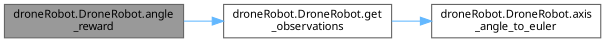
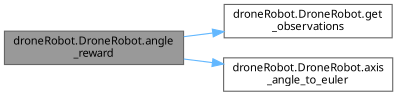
  digraph {
    fontname="Noto Sans"
    rankdir=LR
    node [color=grey40 fillcolor=white fontname="Noto Sans" fontsize=10 shape=box style=filled]
    edge [color=steelblue1 fontname="Noto Sans" fontsize=10 labelfontname=Helvetica labelfontsize=10 style=solid]
    n1 [color=gray40 fillcolor=grey60 fontcolor=black height=0.2 label="droneRobot.DroneRobot.angle\l_reward" width=0.4]
    n2 [height=0.2 label="droneRobot.DroneRobot.get\l_observations" width=0.4]
    n3 [height=0.2 label="droneRobot.DroneRobot.axis\l_angle_to_euler" width=0.4]
    n1 -> n2
-   n2 -> n3
+   n1 -> n3
  }
